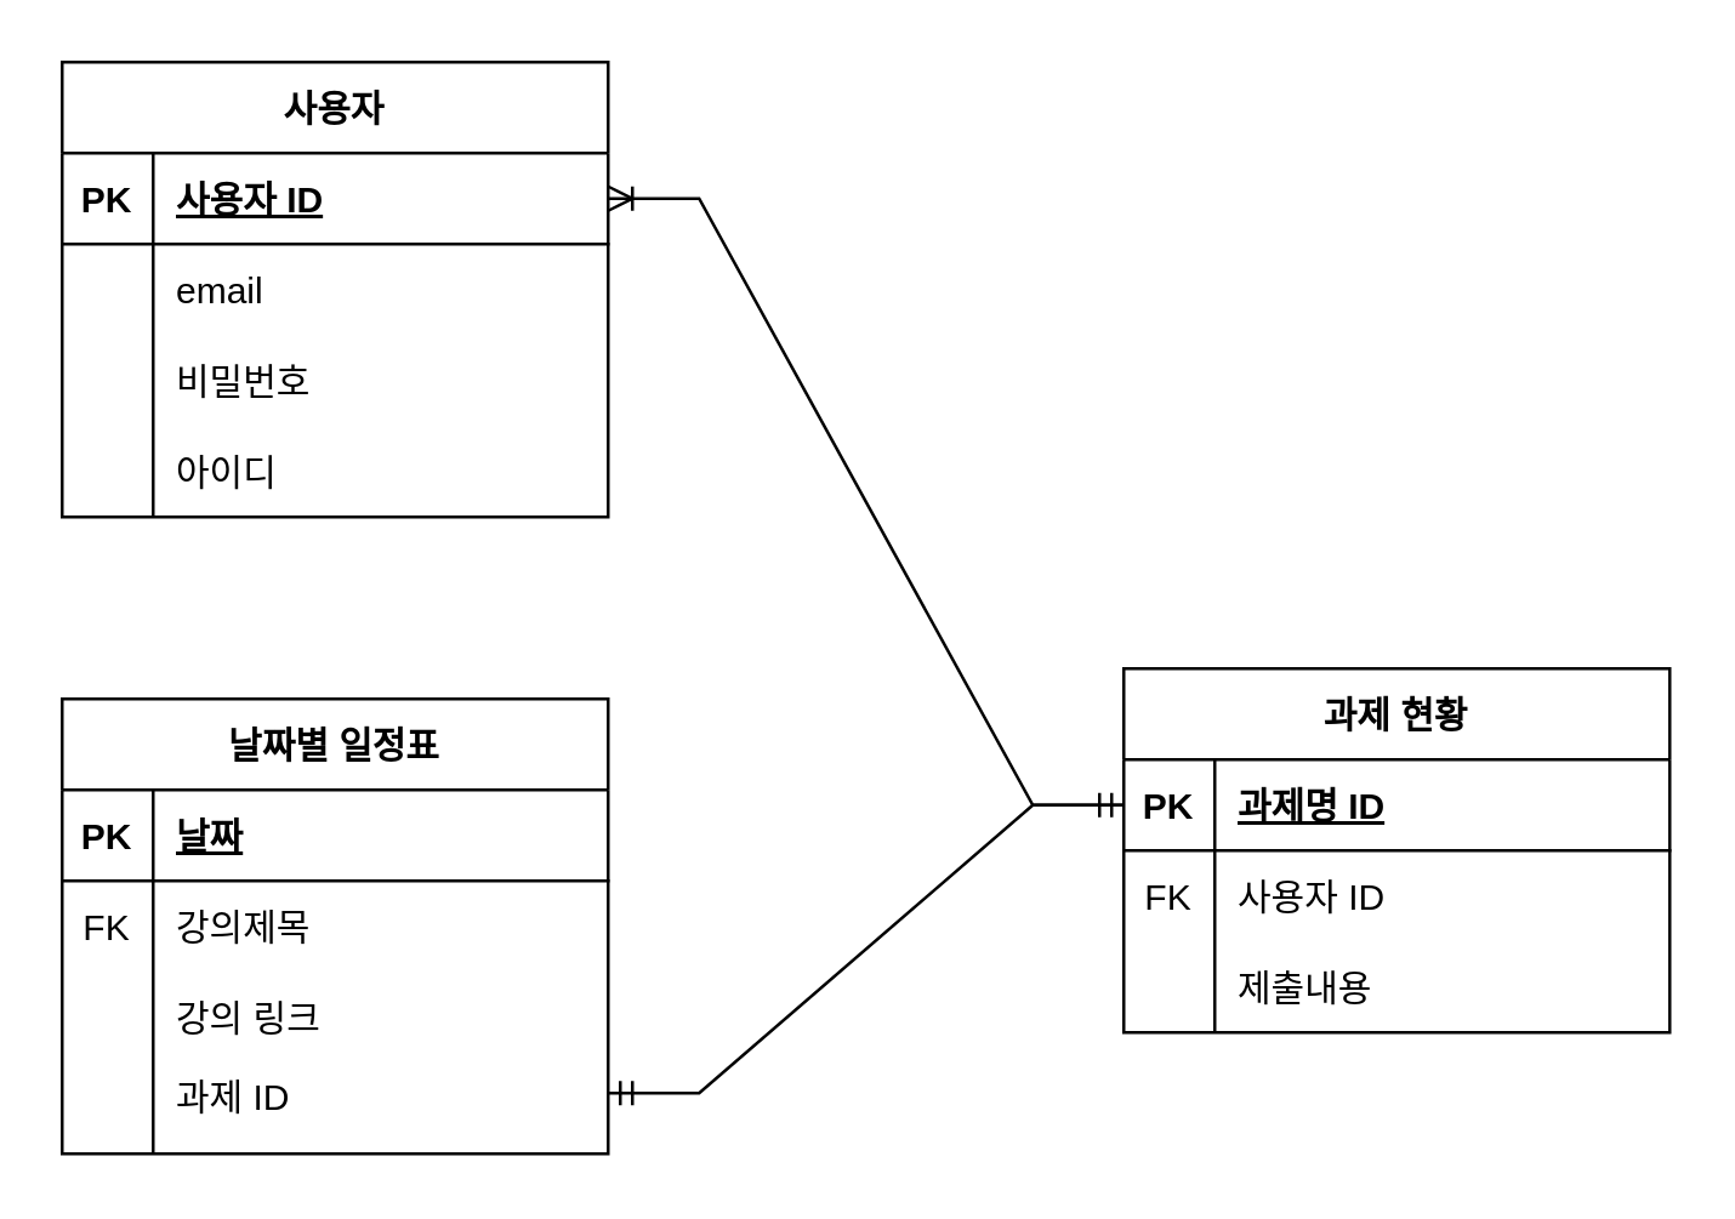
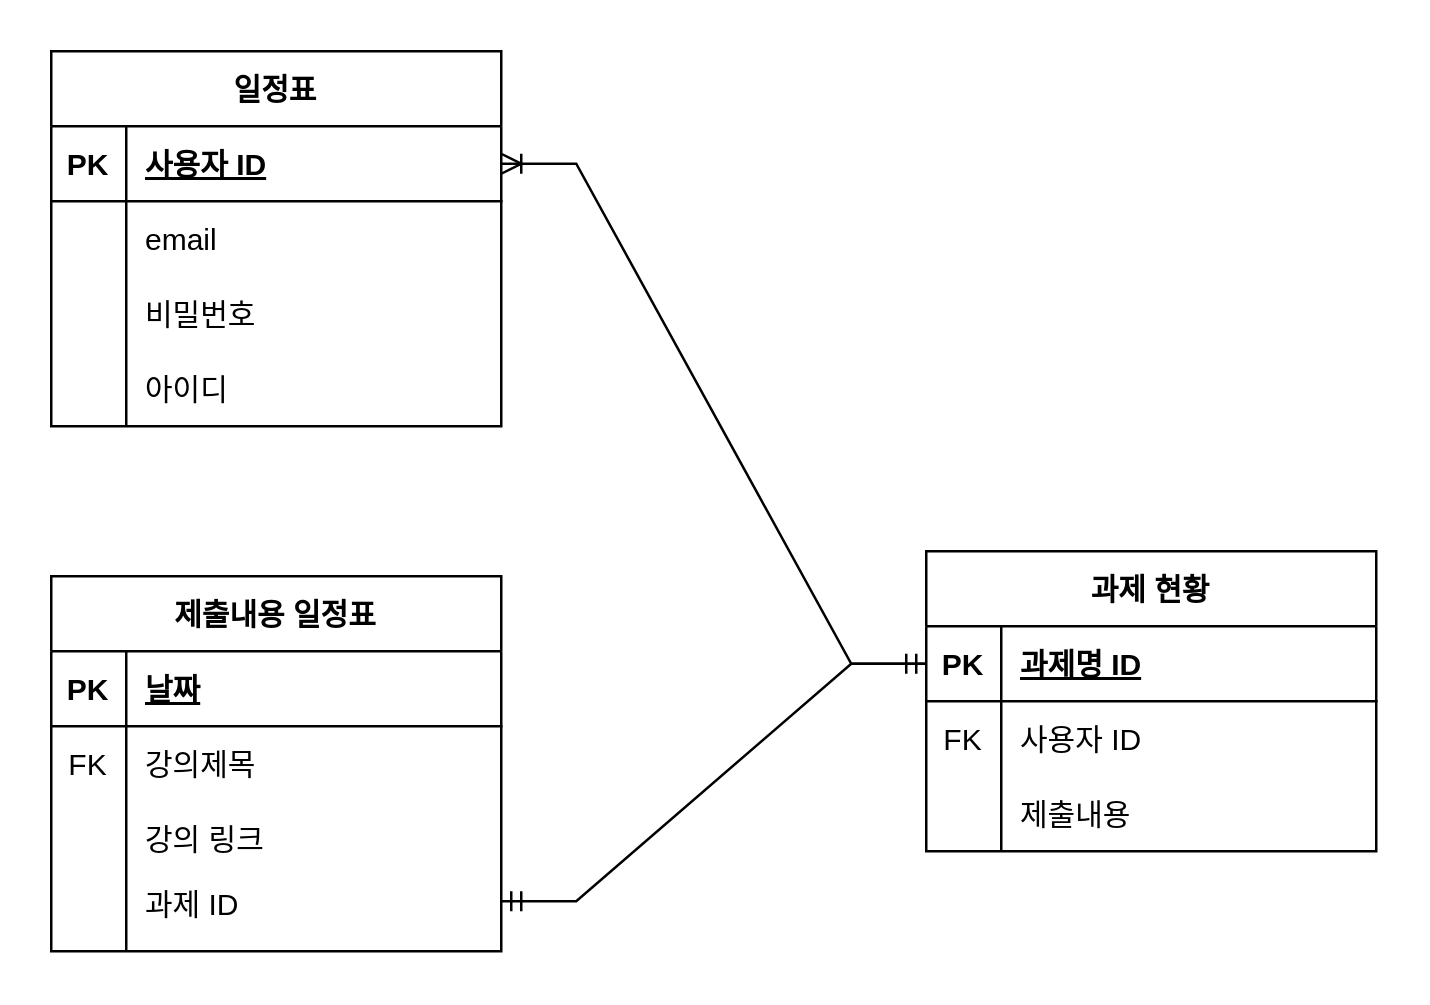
  <mxCell id="0" />
  <mxCell id="1" parent="0" />
  <mxCell id="2" value="과제 현황" style="shape=table;startSize=30;container=1;collapsible=1;childLayout=tableLayout;fixedRows=1;rowLines=0;fontStyle=1;align=center;resizeLast=1;" parent="1" vertex="1"><mxGeometry x="370" y="220" width="180" height="120" as="geometry" /></mxCell>
  <mxCell id="3" value="" style="shape=tableRow;horizontal=0;startSize=0;swimlaneHead=0;swimlaneBody=0;fillColor=none;collapsible=0;dropTarget=0;points=[[0,0.5],[1,0.5]];portConstraint=eastwest;top=0;left=0;right=0;bottom=1;" parent="2" vertex="1"><mxGeometry y="30" width="180" height="30" as="geometry" /></mxCell>
  <mxCell id="4" value="PK" style="shape=partialRectangle;connectable=0;fillColor=none;top=0;left=0;bottom=0;right=0;fontStyle=1;overflow=hidden;" parent="3" vertex="1"><mxGeometry width="30" height="30" as="geometry"><mxRectangle width="30" height="30" as="alternateBounds" /></mxGeometry></mxCell>
  <mxCell id="5" value="과제명 ID" style="shape=partialRectangle;connectable=0;fillColor=none;top=0;left=0;bottom=0;right=0;align=left;spacingLeft=6;fontStyle=5;overflow=hidden;" parent="3" vertex="1"><mxGeometry x="30" width="150" height="30" as="geometry"><mxRectangle width="150" height="30" as="alternateBounds" /></mxGeometry></mxCell>
  <mxCell id="6" value="" style="shape=tableRow;horizontal=0;startSize=0;swimlaneHead=0;swimlaneBody=0;fillColor=none;collapsible=0;dropTarget=0;points=[[0,0.5],[1,0.5]];portConstraint=eastwest;top=0;left=0;right=0;bottom=0;" parent="2" vertex="1"><mxGeometry y="60" width="180" height="30" as="geometry" /></mxCell>
  <mxCell id="7" value="FK" style="shape=partialRectangle;connectable=0;fillColor=none;top=0;left=0;bottom=0;right=0;editable=1;overflow=hidden;" parent="6" vertex="1"><mxGeometry width="30" height="30" as="geometry"><mxRectangle width="30" height="30" as="alternateBounds" /></mxGeometry></mxCell>
  <mxCell id="8" value="사용자 ID" style="shape=partialRectangle;connectable=0;fillColor=none;top=0;left=0;bottom=0;right=0;align=left;spacingLeft=6;overflow=hidden;" parent="6" vertex="1"><mxGeometry x="30" width="150" height="30" as="geometry"><mxRectangle width="150" height="30" as="alternateBounds" /></mxGeometry></mxCell>
  <mxCell id="9" value="" style="shape=tableRow;horizontal=0;startSize=0;swimlaneHead=0;swimlaneBody=0;fillColor=none;collapsible=0;dropTarget=0;points=[[0,0.5],[1,0.5]];portConstraint=eastwest;top=0;left=0;right=0;bottom=0;" parent="2" vertex="1"><mxGeometry y="90" width="180" height="30" as="geometry" /></mxCell>
  <mxCell id="10" value="" style="shape=partialRectangle;connectable=0;fillColor=none;top=0;left=0;bottom=0;right=0;editable=1;overflow=hidden;" parent="9" vertex="1"><mxGeometry width="30" height="30" as="geometry"><mxRectangle width="30" height="30" as="alternateBounds" /></mxGeometry></mxCell>
  <mxCell id="11" value="제출내용" style="shape=partialRectangle;connectable=0;fillColor=none;top=0;left=0;bottom=0;right=0;align=left;spacingLeft=6;overflow=hidden;" parent="9" vertex="1"><mxGeometry x="30" width="150" height="30" as="geometry"><mxRectangle width="150" height="30" as="alternateBounds" /></mxGeometry></mxCell>
- <mxCell id="12" value="날짜별 일정표" style="shape=table;startSize=30;container=1;collapsible=1;childLayout=tableLayout;fixedRows=1;rowLines=0;fontStyle=1;align=center;resizeLast=1;" parent="1" vertex="1"><mxGeometry x="20" y="230" width="180" height="150" as="geometry" /></mxCell>
+ <mxCell id="12" value="제출내용 일정표" style="shape=table;startSize=30;container=1;collapsible=1;childLayout=tableLayout;fixedRows=1;rowLines=0;fontStyle=1;align=center;resizeLast=1;" parent="1" vertex="1"><mxGeometry x="20" y="230" width="180" height="150" as="geometry" /></mxCell>
  <mxCell id="13" value="" style="shape=tableRow;horizontal=0;startSize=0;swimlaneHead=0;swimlaneBody=0;fillColor=none;collapsible=0;dropTarget=0;points=[[0,0.5],[1,0.5]];portConstraint=eastwest;top=0;left=0;right=0;bottom=1;" parent="12" vertex="1"><mxGeometry y="30" width="180" height="30" as="geometry" /></mxCell>
  <mxCell id="14" value="PK" style="shape=partialRectangle;connectable=0;fillColor=none;top=0;left=0;bottom=0;right=0;fontStyle=1;overflow=hidden;" parent="13" vertex="1"><mxGeometry width="30" height="30" as="geometry"><mxRectangle width="30" height="30" as="alternateBounds" /></mxGeometry></mxCell>
  <mxCell id="15" value="날짜" style="shape=partialRectangle;connectable=0;fillColor=none;top=0;left=0;bottom=0;right=0;align=left;spacingLeft=6;fontStyle=5;overflow=hidden;" parent="13" vertex="1"><mxGeometry x="30" width="150" height="30" as="geometry"><mxRectangle width="150" height="30" as="alternateBounds" /></mxGeometry></mxCell>
  <mxCell id="16" value="" style="shape=tableRow;horizontal=0;startSize=0;swimlaneHead=0;swimlaneBody=0;fillColor=none;collapsible=0;dropTarget=0;points=[[0,0.5],[1,0.5]];portConstraint=eastwest;top=0;left=0;right=0;bottom=0;" parent="12" vertex="1"><mxGeometry y="60" width="180" height="30" as="geometry" /></mxCell>
  <mxCell id="17" value="FK" style="shape=partialRectangle;connectable=0;fillColor=none;top=0;left=0;bottom=0;right=0;editable=1;overflow=hidden;" parent="16" vertex="1"><mxGeometry width="30" height="30" as="geometry"><mxRectangle width="30" height="30" as="alternateBounds" /></mxGeometry></mxCell>
  <mxCell id="18" value="강의제목" style="shape=partialRectangle;connectable=0;fillColor=none;top=0;left=0;bottom=0;right=0;align=left;spacingLeft=6;overflow=hidden;" parent="16" vertex="1"><mxGeometry x="30" width="150" height="30" as="geometry"><mxRectangle width="150" height="30" as="alternateBounds" /></mxGeometry></mxCell>
  <mxCell id="19" value="" style="shape=tableRow;horizontal=0;startSize=0;swimlaneHead=0;swimlaneBody=0;fillColor=none;collapsible=0;dropTarget=0;points=[[0,0.5],[1,0.5]];portConstraint=eastwest;top=0;left=0;right=0;bottom=0;" parent="12" vertex="1"><mxGeometry y="90" width="180" height="30" as="geometry" /></mxCell>
  <mxCell id="20" value="" style="shape=partialRectangle;connectable=0;fillColor=none;top=0;left=0;bottom=0;right=0;editable=1;overflow=hidden;" parent="19" vertex="1"><mxGeometry width="30" height="30" as="geometry"><mxRectangle width="30" height="30" as="alternateBounds" /></mxGeometry></mxCell>
  <mxCell id="21" value="강의 링크" style="shape=partialRectangle;connectable=0;fillColor=none;top=0;left=0;bottom=0;right=0;align=left;spacingLeft=6;overflow=hidden;" parent="19" vertex="1"><mxGeometry x="30" width="150" height="30" as="geometry"><mxRectangle width="150" height="30" as="alternateBounds" /></mxGeometry></mxCell>
  <mxCell id="22" value="" style="shape=tableRow;horizontal=0;startSize=0;swimlaneHead=0;swimlaneBody=0;fillColor=none;collapsible=0;dropTarget=0;points=[[0,0.5],[1,0.5]];portConstraint=eastwest;top=0;left=0;right=0;bottom=0;" parent="12" vertex="1"><mxGeometry y="120" width="180" height="30" as="geometry" /></mxCell>
  <mxCell id="23" value="" style="shape=partialRectangle;connectable=0;fillColor=none;top=0;left=0;bottom=0;right=0;editable=1;overflow=hidden;" parent="22" vertex="1"><mxGeometry width="30" height="30" as="geometry"><mxRectangle width="30" height="30" as="alternateBounds" /></mxGeometry></mxCell>
  <mxCell id="24" value="" style="shape=partialRectangle;connectable=0;fillColor=none;top=0;left=0;bottom=0;right=0;align=left;spacingLeft=6;overflow=hidden;" parent="22" vertex="1"><mxGeometry x="30" width="150" height="30" as="geometry"><mxRectangle width="150" height="30" as="alternateBounds" /></mxGeometry></mxCell>
  <mxCell id="25" value="과제 ID" style="shape=partialRectangle;connectable=0;fillColor=none;top=0;left=0;bottom=0;right=0;align=left;spacingLeft=6;overflow=hidden;" parent="1" vertex="1"><mxGeometry x="50" y="346" width="150" height="30" as="geometry"><mxRectangle width="150" height="30" as="alternateBounds" /></mxGeometry></mxCell>
- <mxCell id="26" value="사용자" style="shape=table;startSize=30;container=1;collapsible=1;childLayout=tableLayout;fixedRows=1;rowLines=0;fontStyle=1;align=center;resizeLast=1;" parent="1" vertex="1"><mxGeometry x="20" y="20" width="180" height="150" as="geometry" /></mxCell>
+ <mxCell id="26" value="일정표" style="shape=table;startSize=30;container=1;collapsible=1;childLayout=tableLayout;fixedRows=1;rowLines=0;fontStyle=1;align=center;resizeLast=1;" parent="1" vertex="1"><mxGeometry x="20" y="20" width="180" height="150" as="geometry" /></mxCell>
  <mxCell id="27" value="" style="shape=tableRow;horizontal=0;startSize=0;swimlaneHead=0;swimlaneBody=0;fillColor=none;collapsible=0;dropTarget=0;points=[[0,0.5],[1,0.5]];portConstraint=eastwest;top=0;left=0;right=0;bottom=1;" parent="26" vertex="1"><mxGeometry y="30" width="180" height="30" as="geometry" /></mxCell>
  <mxCell id="28" value="PK" style="shape=partialRectangle;connectable=0;fillColor=none;top=0;left=0;bottom=0;right=0;fontStyle=1;overflow=hidden;" parent="27" vertex="1"><mxGeometry width="30" height="30" as="geometry"><mxRectangle width="30" height="30" as="alternateBounds" /></mxGeometry></mxCell>
  <mxCell id="29" value="사용자 ID" style="shape=partialRectangle;connectable=0;fillColor=none;top=0;left=0;bottom=0;right=0;align=left;spacingLeft=6;fontStyle=5;overflow=hidden;" parent="27" vertex="1"><mxGeometry x="30" width="150" height="30" as="geometry"><mxRectangle width="150" height="30" as="alternateBounds" /></mxGeometry></mxCell>
  <mxCell id="30" value="" style="shape=tableRow;horizontal=0;startSize=0;swimlaneHead=0;swimlaneBody=0;fillColor=none;collapsible=0;dropTarget=0;points=[[0,0.5],[1,0.5]];portConstraint=eastwest;top=0;left=0;right=0;bottom=0;" parent="26" vertex="1"><mxGeometry y="60" width="180" height="30" as="geometry" /></mxCell>
  <mxCell id="31" value="" style="shape=partialRectangle;connectable=0;fillColor=none;top=0;left=0;bottom=0;right=0;editable=1;overflow=hidden;" parent="30" vertex="1"><mxGeometry width="30" height="30" as="geometry"><mxRectangle width="30" height="30" as="alternateBounds" /></mxGeometry></mxCell>
  <mxCell id="32" value="email" style="shape=partialRectangle;connectable=0;fillColor=none;top=0;left=0;bottom=0;right=0;align=left;spacingLeft=6;overflow=hidden;" parent="30" vertex="1"><mxGeometry x="30" width="150" height="30" as="geometry"><mxRectangle width="150" height="30" as="alternateBounds" /></mxGeometry></mxCell>
  <mxCell id="33" value="" style="shape=tableRow;horizontal=0;startSize=0;swimlaneHead=0;swimlaneBody=0;fillColor=none;collapsible=0;dropTarget=0;points=[[0,0.5],[1,0.5]];portConstraint=eastwest;top=0;left=0;right=0;bottom=0;" parent="26" vertex="1"><mxGeometry y="90" width="180" height="30" as="geometry" /></mxCell>
  <mxCell id="34" value="" style="shape=partialRectangle;connectable=0;fillColor=none;top=0;left=0;bottom=0;right=0;editable=1;overflow=hidden;" parent="33" vertex="1"><mxGeometry width="30" height="30" as="geometry"><mxRectangle width="30" height="30" as="alternateBounds" /></mxGeometry></mxCell>
  <mxCell id="35" value="비밀번호" style="shape=partialRectangle;connectable=0;fillColor=none;top=0;left=0;bottom=0;right=0;align=left;spacingLeft=6;overflow=hidden;" parent="33" vertex="1"><mxGeometry x="30" width="150" height="30" as="geometry"><mxRectangle width="150" height="30" as="alternateBounds" /></mxGeometry></mxCell>
  <mxCell id="36" value="" style="shape=tableRow;horizontal=0;startSize=0;swimlaneHead=0;swimlaneBody=0;fillColor=none;collapsible=0;dropTarget=0;points=[[0,0.5],[1,0.5]];portConstraint=eastwest;top=0;left=0;right=0;bottom=0;" parent="26" vertex="1"><mxGeometry y="120" width="180" height="30" as="geometry" /></mxCell>
  <mxCell id="37" value="" style="shape=partialRectangle;connectable=0;fillColor=none;top=0;left=0;bottom=0;right=0;editable=1;overflow=hidden;" parent="36" vertex="1"><mxGeometry width="30" height="30" as="geometry"><mxRectangle width="30" height="30" as="alternateBounds" /></mxGeometry></mxCell>
  <mxCell id="38" value="아이디" style="shape=partialRectangle;connectable=0;fillColor=none;top=0;left=0;bottom=0;right=0;align=left;spacingLeft=6;overflow=hidden;" parent="36" vertex="1"><mxGeometry x="30" width="150" height="30" as="geometry"><mxRectangle width="150" height="30" as="alternateBounds" /></mxGeometry></mxCell>
  <mxCell id="39" value="" style="edgeStyle=entityRelationEdgeStyle;fontSize=12;html=1;endArrow=ERoneToMany;rounded=0;exitX=0;exitY=0.5;exitDx=0;exitDy=0;entryX=1;entryY=0.5;entryDx=0;entryDy=0;" parent="1" source="3" target="27" edge="1"><mxGeometry width="100" height="100" relative="1" as="geometry"><mxPoint x="390" y="120" as="sourcePoint" /><mxPoint x="490" y="20" as="targetPoint" /></mxGeometry></mxCell>
  <mxCell id="40" value="" style="edgeStyle=entityRelationEdgeStyle;fontSize=12;html=1;endArrow=ERmandOne;startArrow=ERmandOne;rounded=0;entryX=0;entryY=0.5;entryDx=0;entryDy=0;" edge="1" parent="1" target="3"><mxGeometry width="100" height="100" relative="1" as="geometry"><mxPoint x="200" y="360" as="sourcePoint" /><mxPoint x="310" y="250" as="targetPoint" /></mxGeometry></mxCell>
